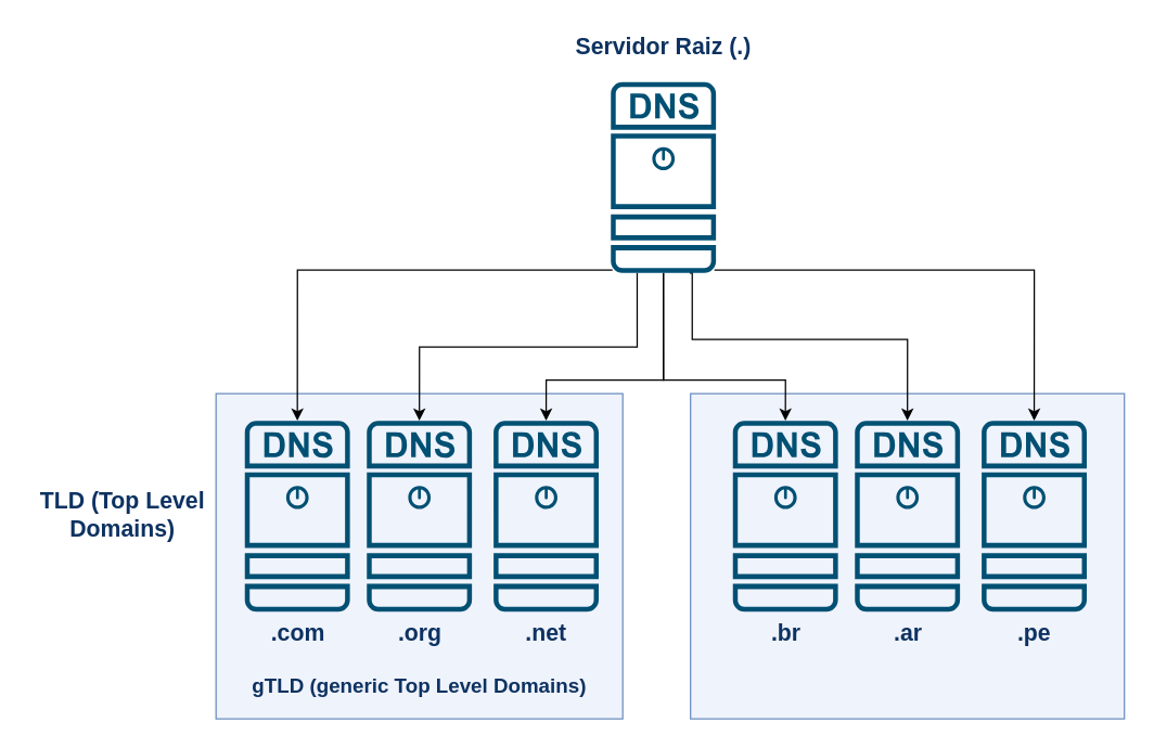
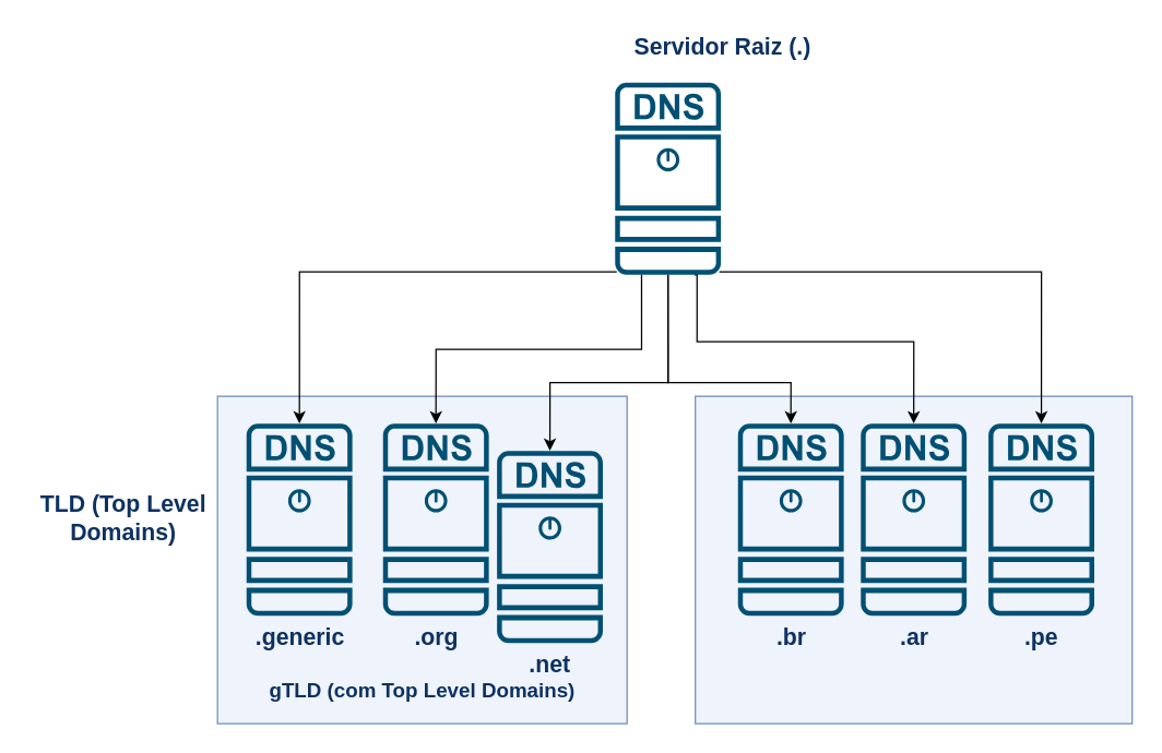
  <mxCell id="0" />
  <mxCell id="1" parent="0" />
  <mxCell id="2" value="" style="rounded=0;whiteSpace=wrap;html=1;fontSize=15;fillColor=#EFF3FC;strokeColor=#6c8ebf;" vertex="1" parent="1"><mxGeometry x="508.75" y="290" width="320" height="240" as="geometry" /></mxCell>
  <mxCell id="3" value="" style="rounded=0;whiteSpace=wrap;html=1;fontSize=15;fillColor=#EFF3FC;strokeColor=#6c8ebf;" vertex="1" parent="1"><mxGeometry x="158.75" y="290" width="300" height="240" as="geometry" /></mxCell>
- <mxCell id="4" value=".com" style="sketch=0;points=[[0.015,0.015,0],[0.985,0.015,0],[0.985,0.985,0],[0.015,0.985,0],[0.25,0,0],[0.5,0,0],[0.75,0,0],[1,0.25,0],[1,0.5,0],[1,0.75,0],[0.75,1,0],[0.5,1,0],[0.25,1,0],[0,0.75,0],[0,0.5,0],[0,0.25,0]];verticalLabelPosition=bottom;html=1;verticalAlign=top;aspect=fixed;align=center;pointerEvents=1;shape=mxgraph.cisco19.dns_server;fillColor=#005073;strokeColor=none;fontColor=#0D3261;fontStyle=1;fontSize=17;" vertex="1" parent="1"><mxGeometry x="180" y="310" width="77.5" height="140.91" as="geometry" /></mxCell>
- <mxCell id="5" value=".org" style="sketch=0;points=[[0.015,0.015,0],[0.985,0.015,0],[0.985,0.985,0],[0.015,0.985,0],[0.25,0,0],[0.5,0,0],[0.75,0,0],[1,0.25,0],[1,0.5,0],[1,0.75,0],[0.75,1,0],[0.5,1,0],[0.25,1,0],[0,0.75,0],[0,0.5,0],[0,0.25,0]];verticalLabelPosition=bottom;html=1;verticalAlign=top;aspect=fixed;align=center;pointerEvents=1;shape=mxgraph.cisco19.dns_server;fillColor=#005073;strokeColor=none;fontColor=#0D3261;fontStyle=1;fontSize=17;" vertex="1" parent="1"><mxGeometry x="270" y="310" width="77.5" height="140.91" as="geometry" /></mxCell>
- <mxCell id="6" value=".net" style="sketch=0;points=[[0.015,0.015,0],[0.985,0.015,0],[0.985,0.985,0],[0.015,0.985,0],[0.25,0,0],[0.5,0,0],[0.75,0,0],[1,0.25,0],[1,0.5,0],[1,0.75,0],[0.75,1,0],[0.5,1,0],[0.25,1,0],[0,0.75,0],[0,0.5,0],[0,0.25,0]];verticalLabelPosition=bottom;html=1;verticalAlign=top;aspect=fixed;align=center;pointerEvents=1;shape=mxgraph.cisco19.dns_server;fillColor=#005073;strokeColor=none;fontColor=#0D3261;fontStyle=1;fontSize=17;" vertex="1" parent="1"><mxGeometry x="363.5" y="310" width="77.5" height="140.91" as="geometry" /></mxCell>
+ <mxCell id="4" value=".generic" style="sketch=0;points=[[0.015,0.015,0],[0.985,0.015,0],[0.985,0.985,0],[0.015,0.985,0],[0.25,0,0],[0.5,0,0],[0.75,0,0],[1,0.25,0],[1,0.5,0],[1,0.75,0],[0.75,1,0],[0.5,1,0],[0.25,1,0],[0,0.75,0],[0,0.5,0],[0,0.25,0]];verticalLabelPosition=bottom;html=1;verticalAlign=top;aspect=fixed;align=center;pointerEvents=1;shape=mxgraph.cisco19.dns_server;fillColor=#005073;strokeColor=none;fontColor=#0D3261;fontStyle=1;fontSize=17;" vertex="1" parent="1"><mxGeometry x="180" y="310" width="77.5" height="140.91" as="geometry" /></mxCell>
+ <mxCell id="5" value=".org" style="sketch=0;points=[[0.015,0.015,0],[0.985,0.015,0],[0.985,0.985,0],[0.015,0.985,0],[0.25,0,0],[0.5,0,0],[0.75,0,0],[1,0.25,0],[1,0.5,0],[1,0.75,0],[0.75,1,0],[0.5,1,0],[0.25,1,0],[0,0.75,0],[0,0.5,0],[0,0.25,0]];verticalLabelPosition=bottom;html=1;verticalAlign=top;aspect=fixed;align=center;pointerEvents=1;shape=mxgraph.cisco19.dns_server;fillColor=#005073;strokeColor=none;fontColor=#0D3261;fontStyle=1;fontSize=17;" vertex="1" parent="1"><mxGeometry x="280" y="310" width="77.5" height="140.91" as="geometry" /></mxCell>
+ <mxCell id="6" value=".net" style="sketch=0;points=[[0.015,0.015,0],[0.985,0.015,0],[0.985,0.985,0],[0.015,0.985,0],[0.25,0,0],[0.5,0,0],[0.75,0,0],[1,0.25,0],[1,0.5,0],[1,0.75,0],[0.75,1,0],[0.5,1,0],[0.25,1,0],[0,0.75,0],[0,0.5,0],[0,0.25,0]];verticalLabelPosition=bottom;html=1;verticalAlign=top;aspect=fixed;align=center;pointerEvents=1;shape=mxgraph.cisco19.dns_server;fillColor=#005073;strokeColor=none;fontColor=#0D3261;fontStyle=1;fontSize=17;" vertex="1" parent="1"><mxGeometry x="363.5" y="330" width="77.5" height="140.91" as="geometry" /></mxCell>
  <mxCell id="7" value=".br" style="sketch=0;points=[[0.015,0.015,0],[0.985,0.015,0],[0.985,0.985,0],[0.015,0.985,0],[0.25,0,0],[0.5,0,0],[0.75,0,0],[1,0.25,0],[1,0.5,0],[1,0.75,0],[0.75,1,0],[0.5,1,0],[0.25,1,0],[0,0.75,0],[0,0.5,0],[0,0.25,0]];verticalLabelPosition=bottom;html=1;verticalAlign=top;aspect=fixed;align=center;pointerEvents=1;shape=mxgraph.cisco19.dns_server;fillColor=#005073;strokeColor=none;fontColor=#0D3261;fontStyle=1;fontSize=17;" vertex="1" parent="1"><mxGeometry x="540" y="310" width="77.5" height="140.91" as="geometry" /></mxCell>
  <mxCell id="8" value=".ar" style="sketch=0;points=[[0.015,0.015,0],[0.985,0.015,0],[0.985,0.985,0],[0.015,0.985,0],[0.25,0,0],[0.5,0,0],[0.75,0,0],[1,0.25,0],[1,0.5,0],[1,0.75,0],[0.75,1,0],[0.5,1,0],[0.25,1,0],[0,0.75,0],[0,0.5,0],[0,0.25,0]];verticalLabelPosition=bottom;html=1;verticalAlign=top;aspect=fixed;align=center;pointerEvents=1;shape=mxgraph.cisco19.dns_server;fillColor=#005073;strokeColor=none;fontColor=#0D3261;fontStyle=1;fontSize=17;" vertex="1" parent="1"><mxGeometry x="630" y="310" width="77.5" height="140.91" as="geometry" /></mxCell>
  <mxCell id="9" value=".pe" style="sketch=0;points=[[0.015,0.015,0],[0.985,0.015,0],[0.985,0.985,0],[0.015,0.985,0],[0.25,0,0],[0.5,0,0],[0.75,0,0],[1,0.25,0],[1,0.5,0],[1,0.75,0],[0.75,1,0],[0.5,1,0],[0.25,1,0],[0,0.75,0],[0,0.5,0],[0,0.25,0]];verticalLabelPosition=bottom;html=1;verticalAlign=top;aspect=fixed;align=center;pointerEvents=1;shape=mxgraph.cisco19.dns_server;fillColor=#005073;strokeColor=none;fontColor=#0D3261;fontStyle=1;fontSize=17;" vertex="1" parent="1"><mxGeometry x="723.5" y="310" width="77.5" height="140.91" as="geometry" /></mxCell>
  <mxCell id="10" style="edgeStyle=orthogonalEdgeStyle;rounded=0;orthogonalLoop=1;jettySize=auto;html=1;exitX=0.015;exitY=0.985;exitDx=0;exitDy=0;exitPerimeter=0;entryX=0.5;entryY=0;entryDx=0;entryDy=0;entryPerimeter=0;fontColor=#0D3261;fontStyle=1;fontSize=17;" edge="1" parent="1" source="16" target="4"><mxGeometry relative="1" as="geometry" /></mxCell>
  <mxCell id="11" style="edgeStyle=orthogonalEdgeStyle;rounded=0;orthogonalLoop=1;jettySize=auto;html=1;exitX=0.25;exitY=1;exitDx=0;exitDy=0;exitPerimeter=0;fontColor=#0D3261;fontStyle=1;fontSize=17;entryX=0.5;entryY=0;entryDx=0;entryDy=0;entryPerimeter=0;" edge="1" parent="1" source="16" target="5"><mxGeometry relative="1" as="geometry"><mxPoint x="300" y="300" as="targetPoint" /></mxGeometry></mxCell>
  <mxCell id="12" style="edgeStyle=orthogonalEdgeStyle;rounded=0;orthogonalLoop=1;jettySize=auto;html=1;exitX=0.5;exitY=1;exitDx=0;exitDy=0;exitPerimeter=0;entryX=0.5;entryY=0;entryDx=0;entryDy=0;entryPerimeter=0;fontColor=#0D3261;fontStyle=1;fontSize=17;" edge="1" parent="1" source="16" target="6"><mxGeometry relative="1" as="geometry"><Array as="points"><mxPoint x="489" y="280" /><mxPoint x="402" y="280" /></Array></mxGeometry></mxCell>
  <mxCell id="13" style="edgeStyle=orthogonalEdgeStyle;rounded=0;orthogonalLoop=1;jettySize=auto;html=1;exitX=0.75;exitY=1;exitDx=0;exitDy=0;exitPerimeter=0;entryX=0.5;entryY=0;entryDx=0;entryDy=0;entryPerimeter=0;fontColor=#0D3261;fontStyle=1;fontSize=17;" edge="1" parent="1" source="16" target="8"><mxGeometry relative="1" as="geometry"><Array as="points"><mxPoint x="510" y="201" /><mxPoint x="510" y="250" /><mxPoint x="669" y="250" /></Array></mxGeometry></mxCell>
  <mxCell id="14" style="edgeStyle=orthogonalEdgeStyle;rounded=0;orthogonalLoop=1;jettySize=auto;html=1;exitX=0.5;exitY=1;exitDx=0;exitDy=0;exitPerimeter=0;entryX=0.5;entryY=0;entryDx=0;entryDy=0;entryPerimeter=0;fontColor=#0D3261;fontStyle=1;fontSize=17;" edge="1" parent="1" source="16" target="7"><mxGeometry relative="1" as="geometry"><Array as="points"><mxPoint x="489" y="280" /><mxPoint x="579" y="280" /></Array></mxGeometry></mxCell>
  <mxCell id="15" style="edgeStyle=orthogonalEdgeStyle;rounded=0;orthogonalLoop=1;jettySize=auto;html=1;exitX=0.985;exitY=0.985;exitDx=0;exitDy=0;exitPerimeter=0;entryX=0.5;entryY=0;entryDx=0;entryDy=0;entryPerimeter=0;fontColor=#0D3261;fontStyle=1;fontSize=17;" edge="1" parent="1" source="16" target="9"><mxGeometry relative="1" as="geometry" /></mxCell>
  <mxCell id="16" value="" style="sketch=0;points=[[0.015,0.015,0],[0.985,0.015,0],[0.985,0.985,0],[0.015,0.985,0],[0.25,0,0],[0.5,0,0],[0.75,0,0],[1,0.25,0],[1,0.5,0],[1,0.75,0],[0.75,1,0],[0.5,1,0],[0.25,1,0],[0,0.75,0],[0,0.5,0],[0,0.25,0]];verticalLabelPosition=bottom;html=1;verticalAlign=top;aspect=fixed;align=center;pointerEvents=1;shape=mxgraph.cisco19.dns_server;fillColor=#005073;strokeColor=none;fontColor=#0D3261;fontStyle=1;fontSize=17;" vertex="1" parent="1"><mxGeometry x="450" y="60" width="77.5" height="140.91" as="geometry" /></mxCell>
- <mxCell id="17" value="Servidor Raiz (.)" style="text;html=1;strokeColor=none;fillColor=none;align=center;verticalAlign=middle;whiteSpace=wrap;rounded=0;fontColor=#0D3261;fontStyle=1;fontSize=17;" vertex="1" parent="1"><mxGeometry x="418.75" y="20" width="140" height="30" as="geometry" /></mxCell>
+ <mxCell id="17" value="Servidor Raiz (.)" style="text;html=1;strokeColor=none;fillColor=none;align=center;verticalAlign=middle;whiteSpace=wrap;rounded=0;fontColor=#0D3261;fontStyle=1;fontSize=17;" vertex="1" parent="1"><mxGeometry x="458.75" y="20" width="140" height="30" as="geometry" /></mxCell>
  <mxCell id="18" value="TLD (Top Level Domains)" style="text;html=1;strokeColor=none;fillColor=none;align=center;verticalAlign=middle;whiteSpace=wrap;rounded=0;fontColor=#0D3261;fontStyle=1;fontSize=17;" vertex="1" parent="1"><mxGeometry x="20" y="365.46" width="140" height="30" as="geometry" /></mxCell>
- <mxCell id="19" value="gTLD (generic Top Level Domains)" style="text;html=1;strokeColor=none;fillColor=none;align=center;verticalAlign=middle;whiteSpace=wrap;rounded=0;fontColor=#0D3261;fontStyle=1;fontSize=15;" vertex="1" parent="1"><mxGeometry x="158.75" y="490" width="300" height="30" as="geometry" /></mxCell>
+ <mxCell id="19" value="gTLD (com Top Level Domains)" style="text;html=1;strokeColor=none;fillColor=none;align=center;verticalAlign=middle;whiteSpace=wrap;rounded=0;fontColor=#0D3261;fontStyle=1;fontSize=15;" vertex="1" parent="1"><mxGeometry x="158.75" y="490" width="300" height="30" as="geometry" /></mxCell>
